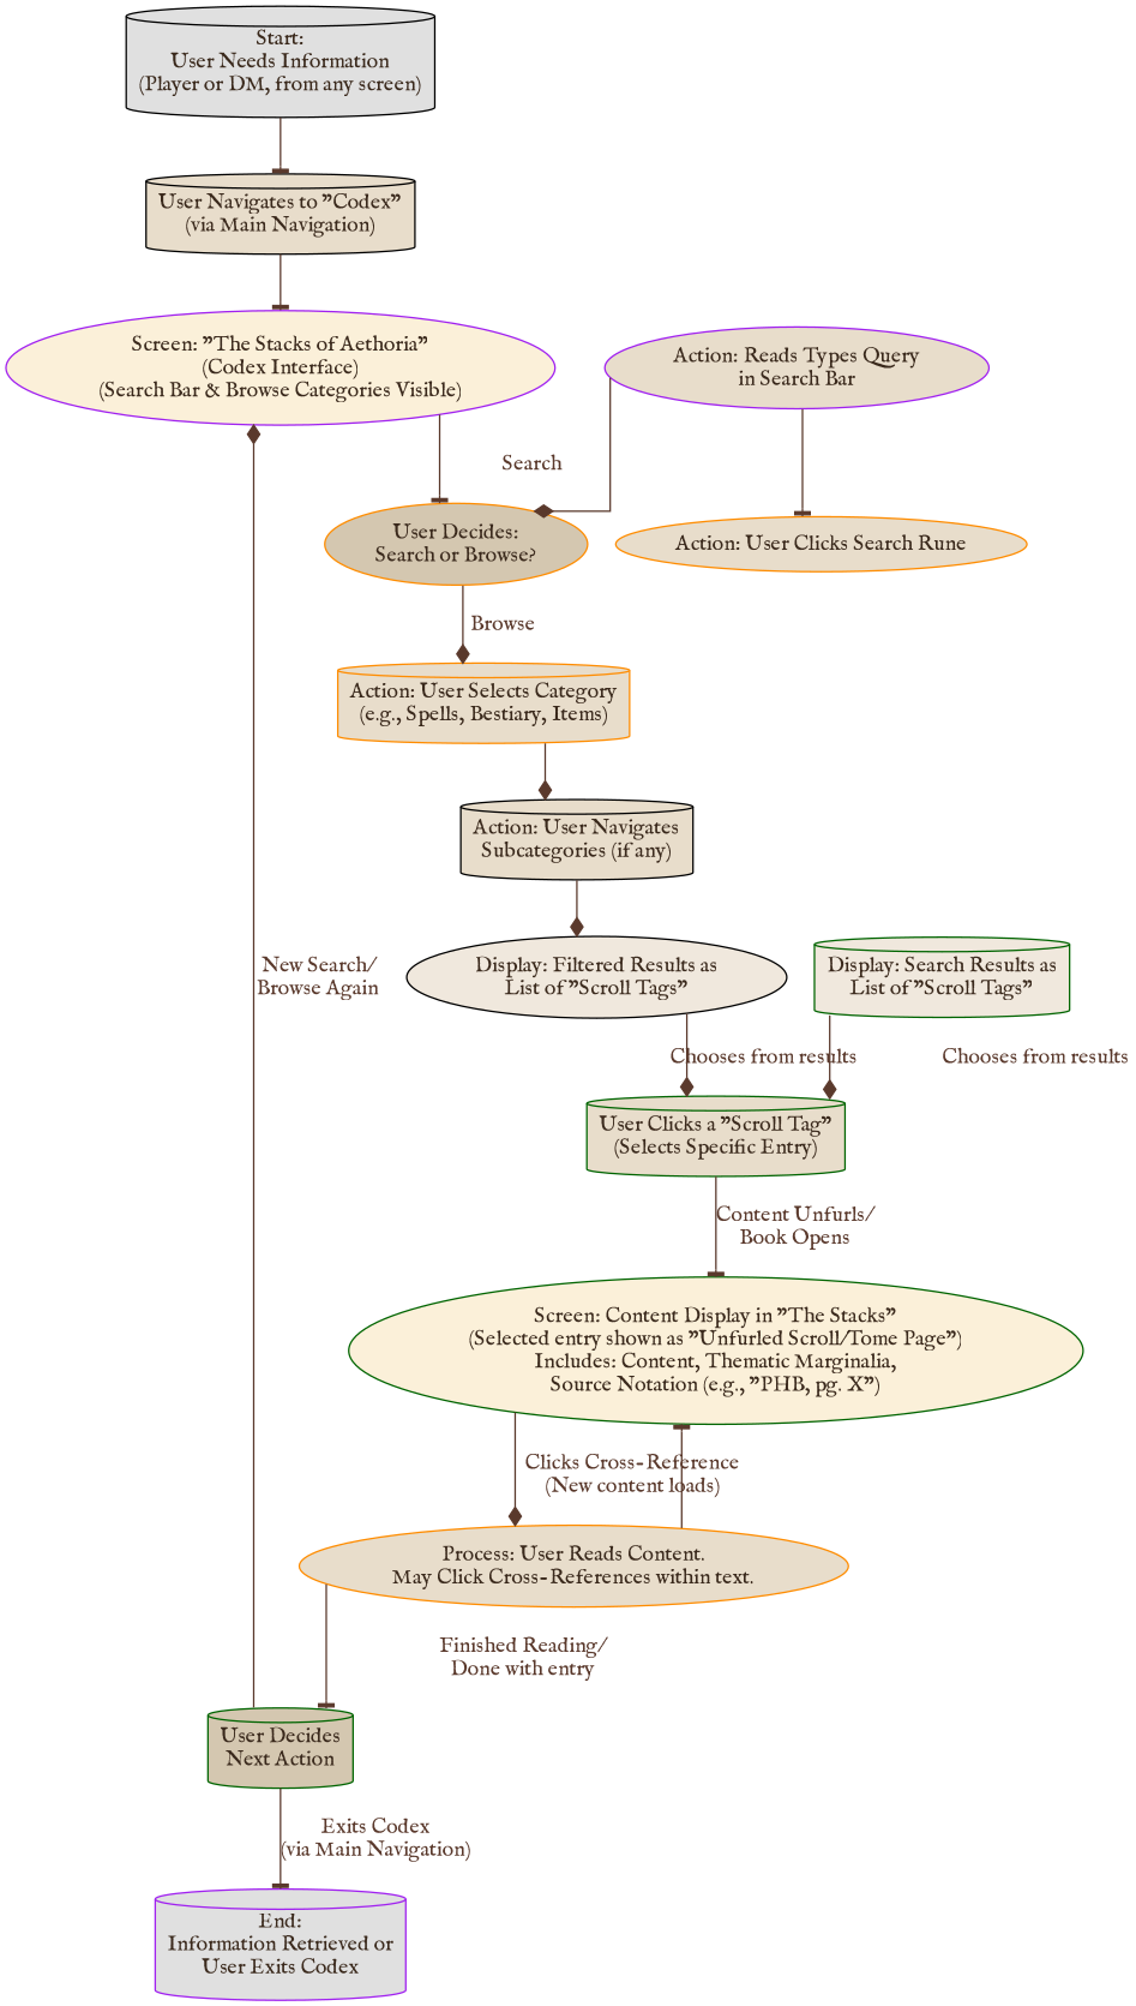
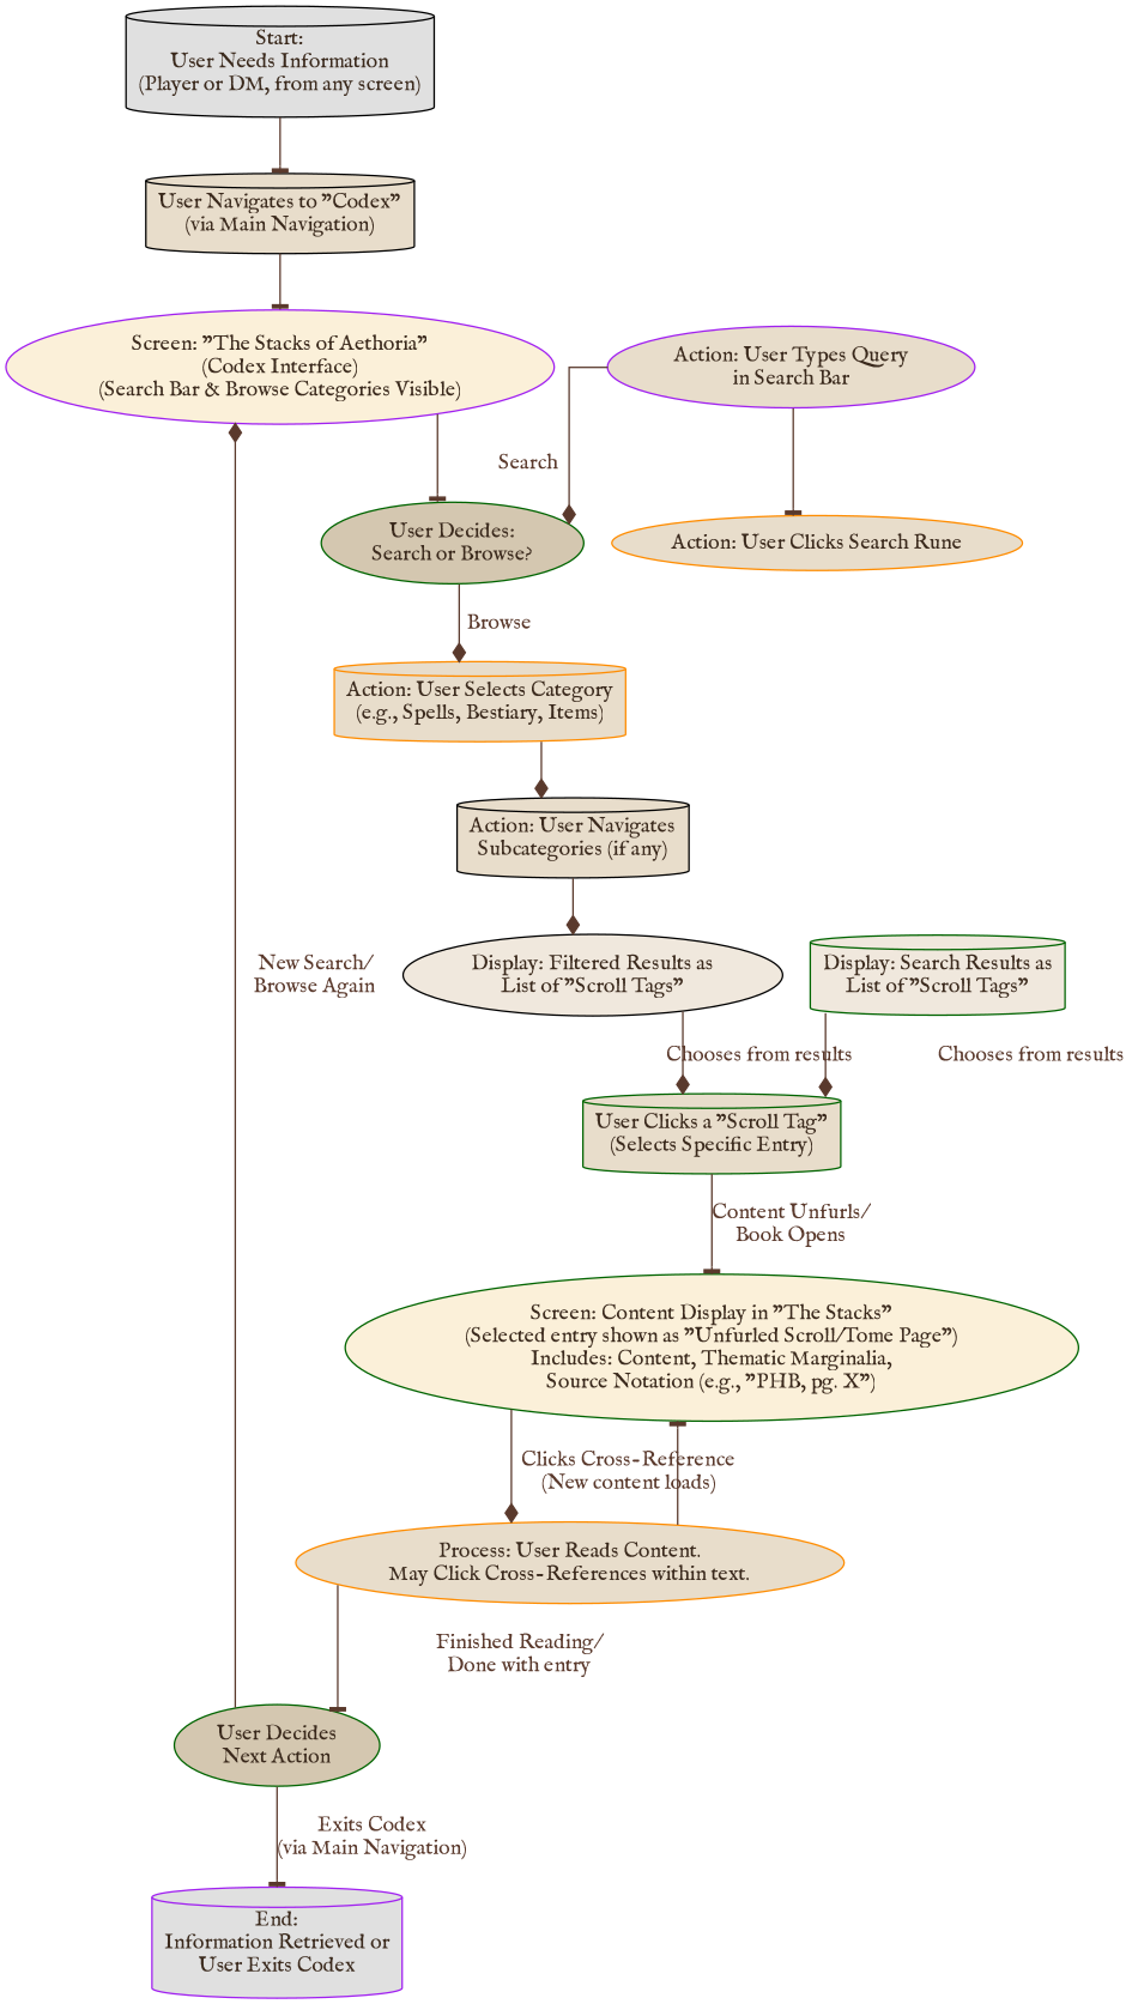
  digraph {
    rankdir=TB
    splines=ortho
    node [color=darkgreen fillcolor="#E8DDCB" fontcolor="#3a291c" fontname="IM Fell English" shape=ellipse style="rounded,filled"]
    edge [arrowhead=tee color="#5a392c" fontcolor="#5a392c" fontname="IM Fell English"]
    n1 [color=black fillcolor="#E0E0E0" label="Start:\nUser Needs Information\n(Player or DM, from any screen)" shape=cylinder]
    n2 [color=black label="User Navigates to \"Codex\"\n(via Main Navigation)" shape=cylinder style=filled]
    n3 [color=purple fillcolor="#FBF0D9" label="Screen: \"The Stacks of Aethoria\"\n(Codex Interface)\n(Search Bar & Browse Categories Visible)"]
-   n4 [color=darkorange fillcolor="#D4C7B0" label="User Decides:\nSearch or Browse?"]
+   n4 [fillcolor="#D4C7B0" label="User Decides:\nSearch or Browse?"]
    n5 [color=darkorange label="Action: User Selects Category\n(e.g., Spells, Bestiary, Items)" shape=cylinder style=filled]
-   n6 [color=purple label="Action: Reads Types Query\nin Search Bar" style=filled]
+   n6 [color=purple label="Action: User Types Query\nin Search Bar" style=filled]
    n7 [color=darkorange label="Action: User Clicks Search Rune" style=filled]
    n8 [color=black label="Action: User Navigates\nSubcategories (if any)" shape=cylinder style=filled]
    n9 [fillcolor="#F0E8DD" label="Display: Search Results as\nList of \"Scroll Tags\"" shape=cylinder]
    n10 [label="User Clicks a \"Scroll Tag\"\n(Selects Specific Entry)" shape=cylinder style=filled]
    n11 [fillcolor="#FBF0D9" label="Screen: Content Display in \"The Stacks\"\n(Selected entry shown as \"Unfurled Scroll/Tome Page\")\nIncludes: Content, Thematic Marginalia,\nSource Notation (e.g., \"PHB, pg. X\")"]
    n12 [color=black fillcolor="#F0E8DD" label="Display: Filtered Results as\nList of \"Scroll Tags\""]
    n13 [color=darkorange label="Process: User Reads Content.\nMay Click Cross-References within text." style=filled]
-   n14 [fillcolor="#D4C7B0" label="User Decides\nNext Action" shape=cylinder]
+   n14 [fillcolor="#D4C7B0" label="User Decides\nNext Action"]
    n15 [color=purple fillcolor="#E0E0E0" label="End:\nInformation Retrieved or\nUser Exits Codex" shape=cylinder]
    n1 -> n2
    n2 -> n3
    n3 -> n4
    n4 -> n5 [arrowhead=diamond label=Browse]
    n5 -> n8 [arrowhead=diamond]
    n6 -> n4 [arrowhead=diamond label=Search]
    n6 -> n7
    n8 -> n12 [arrowhead=diamond]
    n9 -> n10 [arrowhead=diamond label="Chooses from results"]
    n10 -> n11 [label="Content Unfurls/\nBook Opens"]
    n11 -> n13 [arrowhead=diamond]
    n12 -> n10 [arrowhead=diamond label="Chooses from results"]
    n13 -> n11 [label="Clicks Cross-Reference\n(New content loads)"]
    n13 -> n14 [label="Finished Reading/\nDone with entry"]
    n14 -> n3 [arrowhead=diamond label="New Search/\nBrowse Again"]
    n14 -> n15 [label="Exits Codex\n(via Main Navigation)"]
  }
